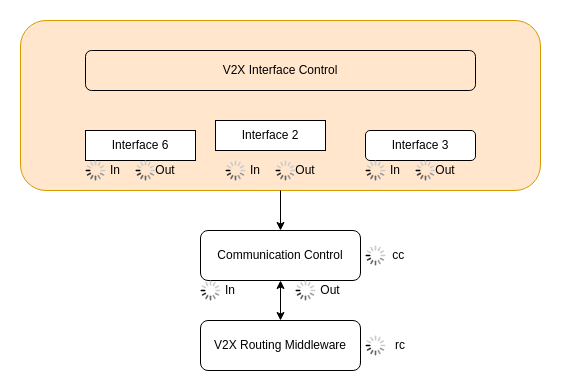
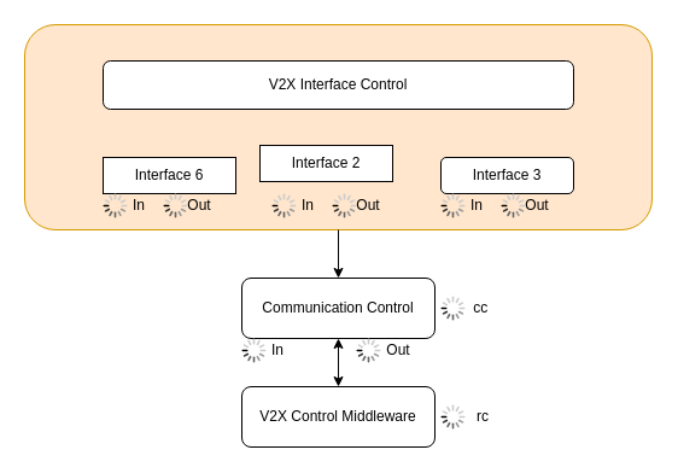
  <mxCell id="0" />
  <mxCell id="1" parent="0" />
  <mxCell id="2" value="" style="rounded=1;whiteSpace=wrap;html=1;fillColor=#ffe6cc;strokeColor=#d79b00;" parent="1" vertex="1"><mxGeometry x="20" y="20" width="520" height="170" as="geometry" /></mxCell>
- <mxCell id="3" value="V2X Interface Control" style="rounded=1;whiteSpace=wrap;html=1;fontSize=12;glass=0;strokeWidth=1;shadow=0;fillColor=#ffe6cc;" parent="1" vertex="1"><mxGeometry x="85" y="50" width="390" height="40" as="geometry" /></mxCell>
+ <mxCell id="3" value="V2X Interface Control" style="rounded=1;whiteSpace=wrap;html=1;fontSize=12;glass=0;strokeWidth=1;shadow=0;" parent="1" vertex="1"><mxGeometry x="85" y="50" width="390" height="40" as="geometry" /></mxCell>
  <mxCell id="4" value="Interface 2" style="rounded=0;whiteSpace=wrap;html=1;" parent="1" vertex="1"><mxGeometry x="215" y="120" width="110" height="30" as="geometry" /></mxCell>
  <mxCell id="5" value="Interface 6" style="rounded=0;whiteSpace=wrap;html=1;" parent="1" vertex="1"><mxGeometry x="85" y="130" width="110" height="30" as="geometry" /></mxCell>
  <mxCell id="6" value="Interface 3" style="whiteSpace=wrap;html=1;rounded=1;" parent="1" vertex="1"><mxGeometry x="365" y="130" width="110" height="30" as="geometry" /></mxCell>
  <mxCell id="7" value="In" style="text;html=1;strokeColor=none;fillColor=none;align=center;verticalAlign=middle;whiteSpace=wrap;rounded=0;" parent="1" vertex="1"><mxGeometry x="85" y="160" width="60" height="20" as="geometry" /></mxCell>
  <mxCell id="8" value="Out" style="text;html=1;strokeColor=none;fillColor=none;align=center;verticalAlign=middle;whiteSpace=wrap;rounded=0;" parent="1" vertex="1"><mxGeometry x="135" y="160" width="60" height="20" as="geometry" /></mxCell>
  <mxCell id="9" value="In" style="text;html=1;strokeColor=none;fillColor=none;align=center;verticalAlign=middle;whiteSpace=wrap;rounded=0;" parent="1" vertex="1"><mxGeometry x="365" y="160" width="60" height="20" as="geometry" /></mxCell>
  <mxCell id="10" value="In" style="text;html=1;strokeColor=none;fillColor=none;align=center;verticalAlign=middle;whiteSpace=wrap;rounded=0;" parent="1" vertex="1"><mxGeometry x="225" y="160" width="60" height="20" as="geometry" /></mxCell>
  <mxCell id="11" value="Out" style="text;html=1;strokeColor=none;fillColor=none;align=center;verticalAlign=middle;whiteSpace=wrap;rounded=0;" parent="1" vertex="1"><mxGeometry x="415" y="160" width="60" height="20" as="geometry" /></mxCell>
  <mxCell id="12" value="Out" style="text;html=1;strokeColor=none;fillColor=none;align=center;verticalAlign=middle;whiteSpace=wrap;rounded=0;" parent="1" vertex="1"><mxGeometry x="275" y="160" width="60" height="20" as="geometry" /></mxCell>
  <mxCell id="13" value="cc&amp;nbsp;" style="text;html=1;strokeColor=none;fillColor=none;align=center;verticalAlign=middle;whiteSpace=wrap;rounded=0;" parent="1" vertex="1"><mxGeometry x="370" y="240" width="60" height="30" as="geometry" /></mxCell>
  <mxCell id="14" value="" style="endArrow=classic;startArrow=classic;html=1;rounded=0;entryX=0.5;entryY=1;entryDx=0;entryDy=0;" parent="1" target="17" edge="1"><mxGeometry width="50" height="50" relative="1" as="geometry"><mxPoint x="280" y="320" as="sourcePoint" /><mxPoint x="252.5" y="330" as="targetPoint" /></mxGeometry></mxCell>
  <mxCell id="15" value="rc" style="text;html=1;strokeColor=none;fillColor=none;align=center;verticalAlign=middle;whiteSpace=wrap;rounded=0;" parent="1" vertex="1"><mxGeometry x="370" y="330" width="60" height="30" as="geometry" /></mxCell>
  <mxCell id="16" value="" style="endArrow=classic;html=1;rounded=0;entryX=0.5;entryY=0;entryDx=0;entryDy=0;exitX=0.5;exitY=1;exitDx=0;exitDy=0;" parent="1" source="2" target="17" edge="1"><mxGeometry width="50" height="50" relative="1" as="geometry"><mxPoint x="280" y="200" as="sourcePoint" /><mxPoint x="215" y="240" as="targetPoint" /></mxGeometry></mxCell>
  <mxCell id="17" value="Communication Control" style="rounded=1;whiteSpace=wrap;html=1;" parent="1" vertex="1"><mxGeometry x="200" y="230" width="160" height="50" as="geometry" /></mxCell>
  <mxCell id="18" value="In" style="text;html=1;strokeColor=none;fillColor=none;align=center;verticalAlign=middle;whiteSpace=wrap;rounded=0;" parent="1" vertex="1"><mxGeometry x="200" y="280" width="60" height="20" as="geometry" /></mxCell>
  <mxCell id="19" value="Out" style="text;html=1;strokeColor=none;fillColor=none;align=center;verticalAlign=middle;whiteSpace=wrap;rounded=0;" parent="1" vertex="1"><mxGeometry x="300" y="280" width="60" height="20" as="geometry" /></mxCell>
- <mxCell id="20" value="V2X Routing Middleware" style="rounded=1;whiteSpace=wrap;html=1;" parent="1" vertex="1"><mxGeometry x="200" y="320" width="160" height="50" as="geometry" /></mxCell>
+ <mxCell id="20" value="V2X Control Middleware" style="rounded=1;whiteSpace=wrap;html=1;" parent="1" vertex="1"><mxGeometry x="200" y="320" width="160" height="50" as="geometry" /></mxCell>
  <mxCell id="21" value="" style="html=1;verticalLabelPosition=bottom;labelBackgroundColor=#ffffff;verticalAlign=top;shadow=0;dashed=0;strokeWidth=2;shape=mxgraph.ios7.misc.loading_circle;" parent="1" vertex="1"><mxGeometry x="85" y="160" width="20" height="20" as="geometry" /></mxCell>
  <mxCell id="22" value="" style="html=1;verticalLabelPosition=bottom;labelBackgroundColor=#ffffff;verticalAlign=top;shadow=0;dashed=0;strokeWidth=2;shape=mxgraph.ios7.misc.loading_circle;" parent="1" vertex="1"><mxGeometry x="135" y="160" width="20" height="20" as="geometry" /></mxCell>
  <mxCell id="23" value="" style="html=1;verticalLabelPosition=bottom;labelBackgroundColor=#ffffff;verticalAlign=top;shadow=0;dashed=0;strokeWidth=2;shape=mxgraph.ios7.misc.loading_circle;" parent="1" vertex="1"><mxGeometry x="225" y="160" width="20" height="20" as="geometry" /></mxCell>
  <mxCell id="24" value="" style="html=1;verticalLabelPosition=bottom;labelBackgroundColor=#ffffff;verticalAlign=top;shadow=0;dashed=0;strokeWidth=2;shape=mxgraph.ios7.misc.loading_circle;" parent="1" vertex="1"><mxGeometry x="275" y="160" width="20" height="20" as="geometry" /></mxCell>
  <mxCell id="25" value="" style="html=1;verticalLabelPosition=bottom;labelBackgroundColor=#ffffff;verticalAlign=top;shadow=0;dashed=0;strokeWidth=2;shape=mxgraph.ios7.misc.loading_circle;" parent="1" vertex="1"><mxGeometry x="365" y="160" width="20" height="20" as="geometry" /></mxCell>
  <mxCell id="26" value="" style="html=1;verticalLabelPosition=bottom;labelBackgroundColor=#ffffff;verticalAlign=top;shadow=0;dashed=0;strokeWidth=2;shape=mxgraph.ios7.misc.loading_circle;" parent="1" vertex="1"><mxGeometry x="415" y="160" width="20" height="20" as="geometry" /></mxCell>
  <mxCell id="27" value="" style="html=1;verticalLabelPosition=bottom;labelBackgroundColor=#ffffff;verticalAlign=top;shadow=0;dashed=0;strokeWidth=2;shape=mxgraph.ios7.misc.loading_circle;" parent="1" vertex="1"><mxGeometry x="365" y="245" width="20" height="20" as="geometry" /></mxCell>
  <mxCell id="28" value="" style="html=1;verticalLabelPosition=bottom;labelBackgroundColor=#ffffff;verticalAlign=top;shadow=0;dashed=0;strokeWidth=2;shape=mxgraph.ios7.misc.loading_circle;" parent="1" vertex="1"><mxGeometry x="365" y="335" width="20" height="20" as="geometry" /></mxCell>
  <mxCell id="29" value="" style="html=1;verticalLabelPosition=bottom;labelBackgroundColor=#ffffff;verticalAlign=top;shadow=0;dashed=0;strokeWidth=2;shape=mxgraph.ios7.misc.loading_circle;" parent="1" vertex="1"><mxGeometry x="200" y="280" width="20" height="20" as="geometry" /></mxCell>
  <mxCell id="30" value="" style="html=1;verticalLabelPosition=bottom;labelBackgroundColor=#ffffff;verticalAlign=top;shadow=0;dashed=0;strokeWidth=2;shape=mxgraph.ios7.misc.loading_circle;" parent="1" vertex="1"><mxGeometry x="295" y="280" width="20" height="20" as="geometry" /></mxCell>
